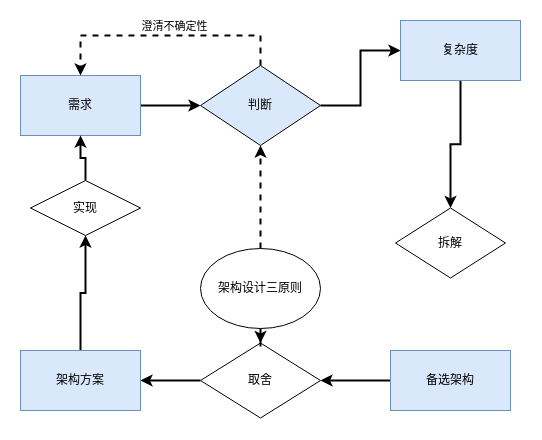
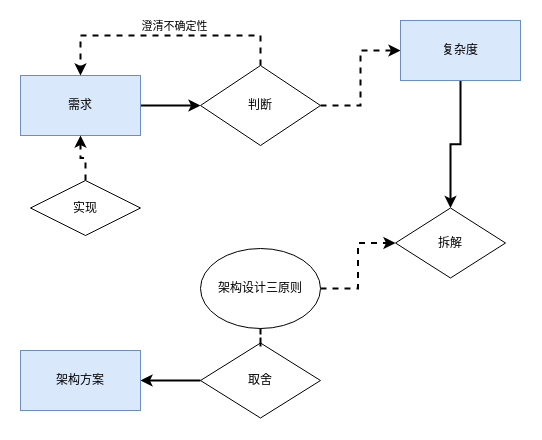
  <mxCell id="0" />
  <mxCell id="1" parent="0" />
  <mxCell id="2" value="" style="edgeStyle=orthogonalEdgeStyle;rounded=0;orthogonalLoop=1;jettySize=auto;html=1;strokeWidth=2;" edge="1" parent="1" source="3" target="7"><mxGeometry relative="1" as="geometry" /></mxCell>
  <mxCell id="3" value="需求" style="rounded=0;whiteSpace=wrap;html=1;fillColor=#dae8fc;strokeColor=#6c8ebf;" vertex="1" parent="1"><mxGeometry x="20" y="75" width="120" height="60" as="geometry" /></mxCell>
- <mxCell id="4" value="" style="edgeStyle=orthogonalEdgeStyle;rounded=0;orthogonalLoop=1;jettySize=auto;html=1;strokeWidth=2;" edge="1" parent="1" source="7" target="9"><mxGeometry relative="1" as="geometry" /></mxCell>
+ <mxCell id="4" value="" style="edgeStyle=orthogonalEdgeStyle;rounded=0;orthogonalLoop=1;jettySize=auto;html=1;strokeWidth=2;dashed=1;" edge="1" parent="1" source="7" target="9"><mxGeometry relative="1" as="geometry" /></mxCell>
  <mxCell id="5" style="edgeStyle=orthogonalEdgeStyle;rounded=0;orthogonalLoop=1;jettySize=auto;html=1;entryX=0.5;entryY=0;entryDx=0;entryDy=0;exitX=0.5;exitY=0;exitDx=0;exitDy=0;dashed=1;strokeWidth=2;" edge="1" parent="1" source="7" target="3"><mxGeometry relative="1" as="geometry"><Array as="points"><mxPoint x="260" y="35" /><mxPoint x="80" y="35" /></Array></mxGeometry></mxCell>
  <mxCell id="6" value="澄清不确定性" style="edgeLabel;html=1;align=center;verticalAlign=middle;resizable=0;points=[];" vertex="1" connectable="0" parent="5"><mxGeometry x="-0.061" y="-4" relative="1" as="geometry"><mxPoint y="-6" as="offset" /></mxGeometry></mxCell>
- <mxCell id="7" value="判断" style="rhombus;whiteSpace=wrap;html=1;rounded=0;fillColor=#dae8fc;" vertex="1" parent="1"><mxGeometry x="200" y="65" width="120" height="80" as="geometry" /></mxCell>
+ <mxCell id="7" value="判断" style="rhombus;whiteSpace=wrap;html=1;rounded=0;" vertex="1" parent="1"><mxGeometry x="200" y="65" width="120" height="80" as="geometry" /></mxCell>
  <mxCell id="8" value="" style="edgeStyle=orthogonalEdgeStyle;rounded=0;orthogonalLoop=1;jettySize=auto;html=1;strokeWidth=2;" edge="1" parent="1" source="9" target="10"><mxGeometry relative="1" as="geometry" /></mxCell>
  <mxCell id="9" value="复杂度" style="whiteSpace=wrap;html=1;rounded=0;fillColor=#dae8fc;strokeColor=#6c8ebf;" vertex="1" parent="1"><mxGeometry x="400" y="20" width="120" height="60" as="geometry" /></mxCell>
  <mxCell id="10" value="拆解" style="rhombus;whiteSpace=wrap;html=1;rounded=0;" vertex="1" parent="1"><mxGeometry x="395" y="207.5" width="110" height="70" as="geometry" /></mxCell>
- <mxCell id="11" value="" style="edgeStyle=orthogonalEdgeStyle;rounded=0;orthogonalLoop=1;jettySize=auto;html=1;strokeWidth=2;" edge="1" parent="1" source="12" target="14"><mxGeometry relative="1" as="geometry" /></mxCell>
- <mxCell id="12" value="备选架构" style="whiteSpace=wrap;html=1;rounded=0;fillColor=#dae8fc;strokeColor=#6c8ebf;" vertex="1" parent="1"><mxGeometry x="390" y="350" width="120" height="60" as="geometry" /></mxCell>
  <mxCell id="13" value="" style="edgeStyle=orthogonalEdgeStyle;rounded=0;orthogonalLoop=1;jettySize=auto;html=1;strokeWidth=2;" edge="1" parent="1" source="14" target="16"><mxGeometry relative="1" as="geometry" /></mxCell>
  <mxCell id="14" value="取舍" style="rhombus;whiteSpace=wrap;html=1;rounded=0;" vertex="1" parent="1"><mxGeometry x="200" y="342.5" width="120" height="75" as="geometry" /></mxCell>
- <mxCell id="15" value="" style="edgeStyle=orthogonalEdgeStyle;rounded=0;orthogonalLoop=1;jettySize=auto;html=1;strokeWidth=2;" edge="1" parent="1" source="16" target="18"><mxGeometry relative="1" as="geometry" /></mxCell>
  <mxCell id="16" value="架构方案" style="whiteSpace=wrap;html=1;rounded=0;fillColor=#dae8fc;strokeColor=#6c8ebf;" vertex="1" parent="1"><mxGeometry x="20" y="350" width="120" height="60" as="geometry" /></mxCell>
- <mxCell id="17" style="edgeStyle=orthogonalEdgeStyle;rounded=0;orthogonalLoop=1;jettySize=auto;html=1;strokeWidth=2;" edge="1" parent="1" source="18" target="3"><mxGeometry relative="1" as="geometry" /></mxCell>
+ <mxCell id="17" style="edgeStyle=orthogonalEdgeStyle;rounded=0;orthogonalLoop=1;jettySize=auto;html=1;strokeWidth=2;dashed=1;" edge="1" parent="1" source="18" target="3"><mxGeometry relative="1" as="geometry" /></mxCell>
  <mxCell id="18" value="实现" style="rhombus;whiteSpace=wrap;html=1;rounded=0;" vertex="1" parent="1"><mxGeometry x="30" y="180" width="110" height="55" as="geometry" /></mxCell>
- <mxCell id="19" style="edgeStyle=orthogonalEdgeStyle;rounded=0;orthogonalLoop=1;jettySize=auto;html=1;entryX=0.5;entryY=1;entryDx=0;entryDy=0;dashed=1;strokeWidth=2;" edge="1" parent="1" source="22" target="7"><mxGeometry relative="1" as="geometry" /></mxCell>
- <mxCell id="21" style="edgeStyle=orthogonalEdgeStyle;rounded=0;orthogonalLoop=1;jettySize=auto;html=1;dashed=1;strokeWidth=2;" edge="1" parent="1" source="22" target="14"><mxGeometry relative="1" as="geometry" /></mxCell>
+ <mxCell id="20" style="edgeStyle=orthogonalEdgeStyle;rounded=0;orthogonalLoop=1;jettySize=auto;html=1;entryX=0;entryY=0.5;entryDx=0;entryDy=0;dashed=1;strokeWidth=2;" edge="1" parent="1" source="22" target="10"><mxGeometry relative="1" as="geometry" /></mxCell>
+ <mxCell id="21" style="edgeStyle=orthogonalEdgeStyle;rounded=0;orthogonalLoop=1;jettySize=auto;html=1;dashed=1;strokeWidth=2;endArrow=none;" edge="1" parent="1" source="22" target="14"><mxGeometry relative="1" as="geometry" /></mxCell>
  <mxCell id="22" value="架构设计三原则" style="ellipse;whiteSpace=wrap;html=1;" vertex="1" parent="1"><mxGeometry x="200" y="248" width="120" height="80" as="geometry" /></mxCell>
